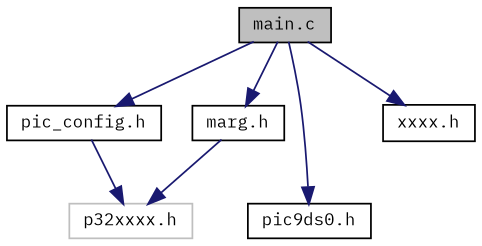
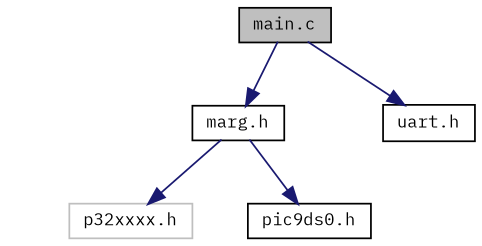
  digraph {
    fontname="IBM Plex Mono"
    node [color=black fillcolor=white fontname="IBM Plex Mono" fontsize=10 shape=record style=filled]
    edge [color=midnightblue fontname="IBM Plex Mono" fontsize=10 labelfontname=Helvetica labelfontsize=10 style=solid]
    n1 [fillcolor=grey75 fontcolor=black height=0.2 label="main.c" width=0.4]
-   n2 [height=0.2 label="pic_config.h" width=0.4]
    n3 [height=0.2 label="pic9ds0.h" width=0.4]
    n4 [height=0.2 label="marg.h" width=0.4]
-   n5 [height=0.2 label="xxxx.h" width=0.4]
+   n5 [height=0.2 label="uart.h" width=0.4]
    n6 [color=grey75 height=0.2 label="p32xxxx.h" width=0.4]
-   n1 -> n2
-   n1 -> n3
+   n4 -> n3
    n1 -> n4
    n1 -> n5
-   n2 -> n6
    n4 -> n6
  }
